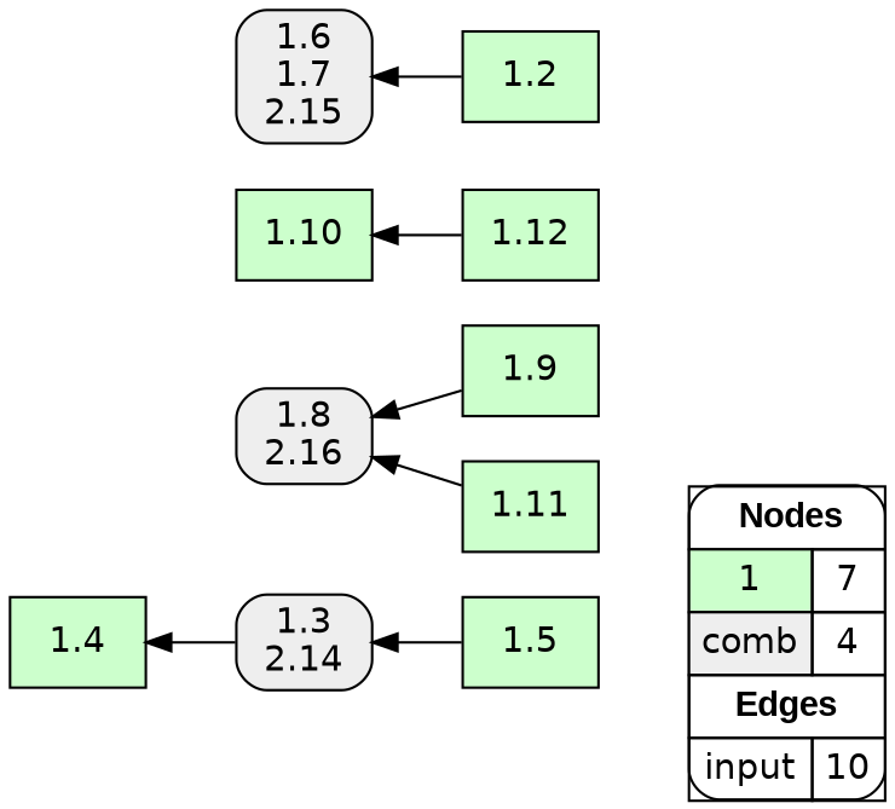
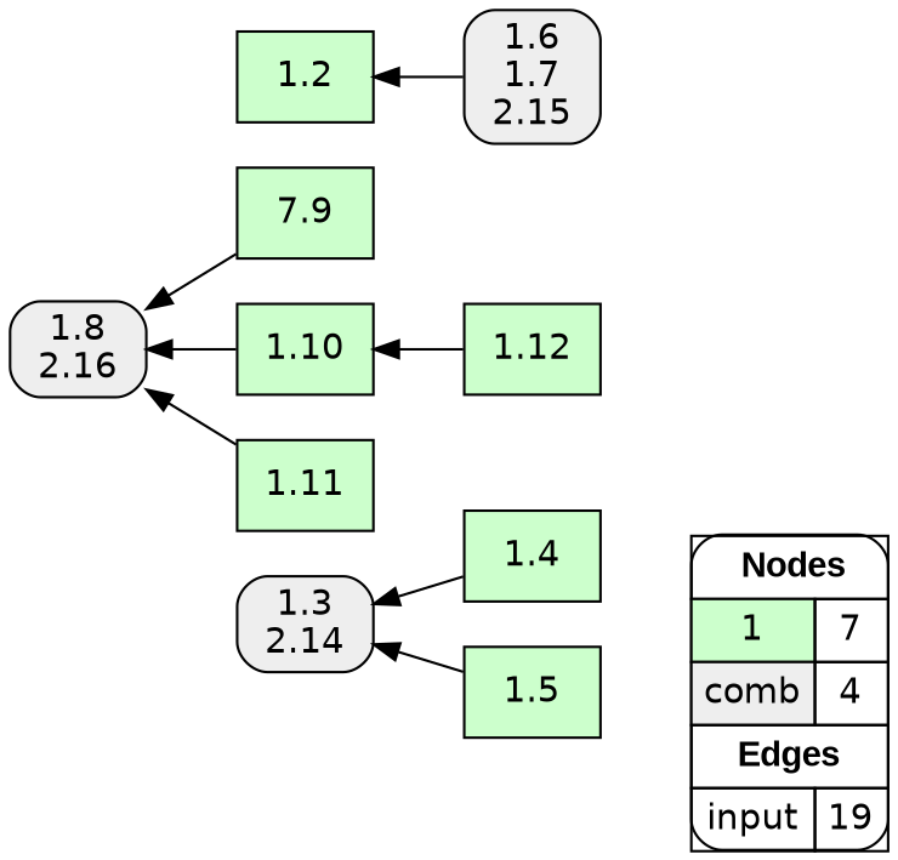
  digraph {
    fontname="DejaVu Sans"
    rankdir=RL
    node [fillcolor="#CCFFCC" fontname="DejaVu Sans" shape=box style=filled]
    edge [arrowhead=normal color="#000000" constraint=true fontname="DejaVu Sans" penwidth=1 style=solid]
-   n1 [fillcolor=white label=<   <TABLE BORDER="0" CELLBORDER="1" CELLSPACING="0" CELLPADDING="4">  <TR> <TD COLSPAN="2"><font face="Arial Black"> Nodes</font></TD> </TR>  <TR>   <TD bgcolor="#CCFFCC">1</TD>   <TD>7</TD>   </TR>  <TR>   <TD bgcolor="#EEEEEE">comb</TD>   <TD>4</TD>   </TR>  <TR> <TD COLSPAN="2"><font face = "Arial Black"> Edges </font></TD> </TR>  <TR>   <TD><font color ="#000000">input</font></TD>   <TD>10</TD>   </TR>  </TABLE>   > margin=0 style="filled,rounded"]
+   n1 [fillcolor=white label=<   <TABLE BORDER="0" CELLBORDER="1" CELLSPACING="0" CELLPADDING="4">  <TR> <TD COLSPAN="2"><font face="Arial Black"> Nodes</font></TD> </TR>  <TR>   <TD bgcolor="#CCFFCC">1</TD>   <TD>7</TD>   </TR>  <TR>   <TD bgcolor="#EEEEEE">comb</TD>   <TD>4</TD>   </TR>  <TR> <TD COLSPAN="2"><font face = "Arial Black"> Edges </font></TD> </TR>  <TR>   <TD><font color ="#000000">input</font></TD>   <TD>19</TD>   </TR>  </TABLE>   > margin=0 style="filled,rounded"]
    "1.3\n2.14" [fillcolor="#EEEEEE" style="filled,rounded"]
    1.4
    1.5
    "1.8\n2.16" [fillcolor="#EEEEEE" style="filled,rounded"]
-   1.9
+   1.9 [label=7.9]
    1.12
    1.10
    1.11
    "1.6\n1.7\n2.15" [fillcolor="#EEEEEE" style="filled,rounded"]
    1.2
    subgraph sub_1 {
      rank=source
      n1
    }
-   "1.3\n2.14" -> 1.4
+   1.4 -> "1.3\n2.14"
    1.5 -> "1.3\n2.14"
    1.9 -> "1.8\n2.16"
    1.12 -> 1.10
+   1.10 -> "1.8\n2.16"
    1.11 -> "1.8\n2.16"
-   1.2 -> "1.6\n1.7\n2.15"
+   "1.6\n1.7\n2.15" -> 1.2
  }
